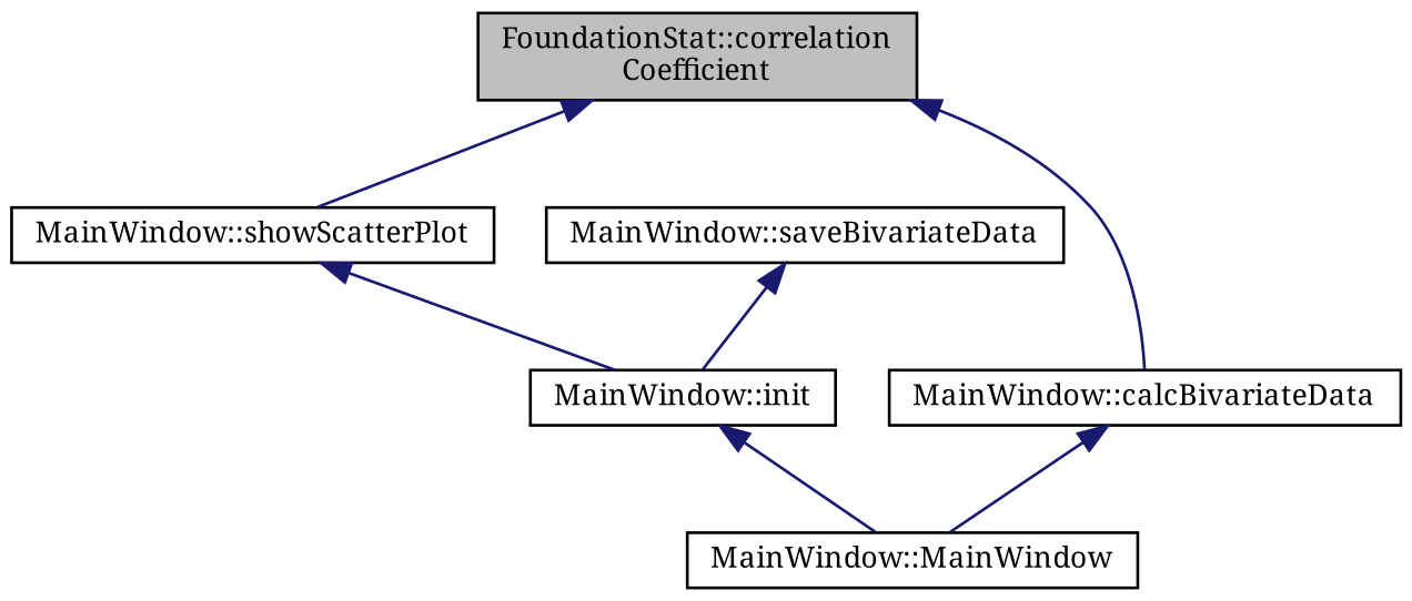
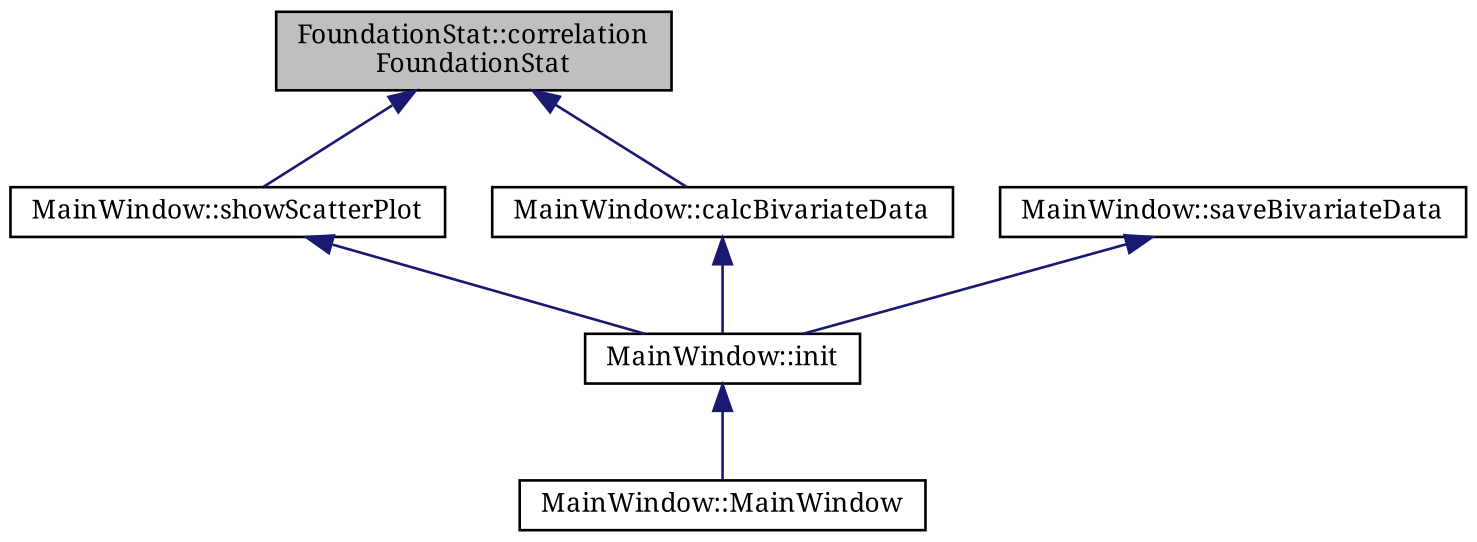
  digraph {
    fontname="Noto Serif"
    rankdir=TB
    node [color=black fontname="Noto Serif" fontsize=10 shape=record]
    edge [color=midnightblue dir=back fontname="Noto Serif" fontsize=10 labelfontname=Helvetica labelfontsize=10 style=solid]
-   n1 [fillcolor=grey75 fontcolor=black height=0.2 label="FoundationStat::correlation\lCoefficient" style=filled width=0.4]
+   n1 [fillcolor=grey75 fontcolor=black height=0.2 label="FoundationStat::correlation\lFoundationStat" style=filled width=0.4]
    n2 [height=0.2 label="MainWindow::showScatterPlot" width=0.4]
    n3 [height=0.2 label="MainWindow::calcBivariateData" width=0.4]
    n4 [height=0.2 label="MainWindow::init" width=0.4]
    n5 [height=0.2 label="MainWindow::saveBivariateData" width=0.4]
    n6 [height=0.2 label="MainWindow::MainWindow" width=0.4]
    n1 -> n2
    n1 -> n3
    n2 -> n4
-   n3 -> n6
+   n3 -> n4
    n4 -> n6
    n5 -> n4
  }
